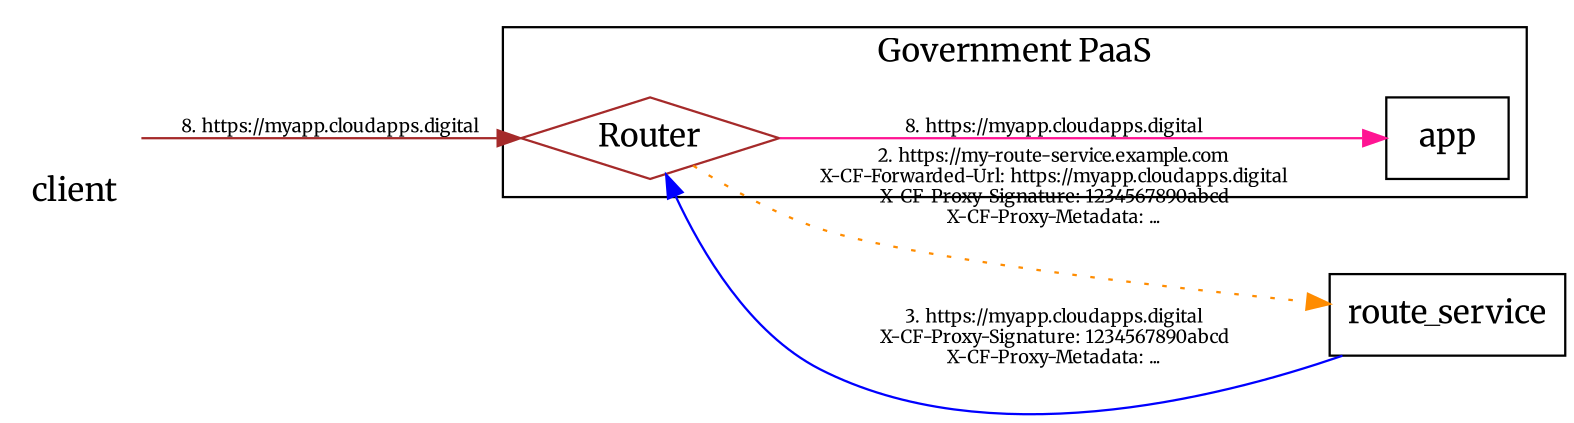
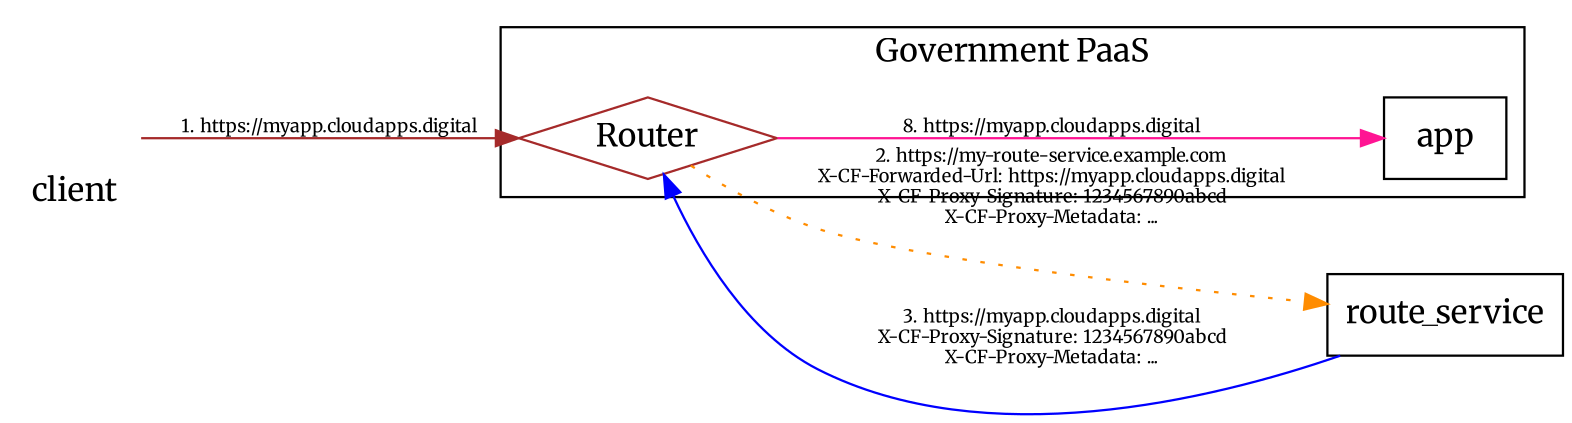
  strict digraph {
    concentrate=false
    fontname=Merriweather
    rankdir=LR
    node [color=black fontname=Merriweather shape=box]
    edge [fontname=Merriweather fontsize=8 style=solid]
    n1 [color=brown label=Router shape=diamond]
    app
    route_service
    client [fixedsize=true label="\n\n\n\N" shape=none width=0.8]
    subgraph cluster_1 {
      label="Government PaaS"
      n1
      app
    }
    subgraph sub_2 {
      route_service
    }
    n1 -> app [color=deeppink label="8. https://myapp.cloudapps.digital"]
    n1 -> route_service [color=darkorange label="2. https://my-route-service.example.com\nX-CF-Forwarded-Url: https://myapp.cloudapps.digital\nX-CF-Proxy-Signature: 1234567890abcd\nX-CF-Proxy-Metadata: ..." style=dotted]
    route_service -> n1 [color=blue label="3. https://myapp.cloudapps.digital\nX-CF-Proxy-Signature: 1234567890abcd\nX-CF-Proxy-Metadata: ..."]
-   client -> n1 [color=brown label="8. https://myapp.cloudapps.digital"]
+   client -> n1 [color=brown label="1. https://myapp.cloudapps.digital"]
  }
